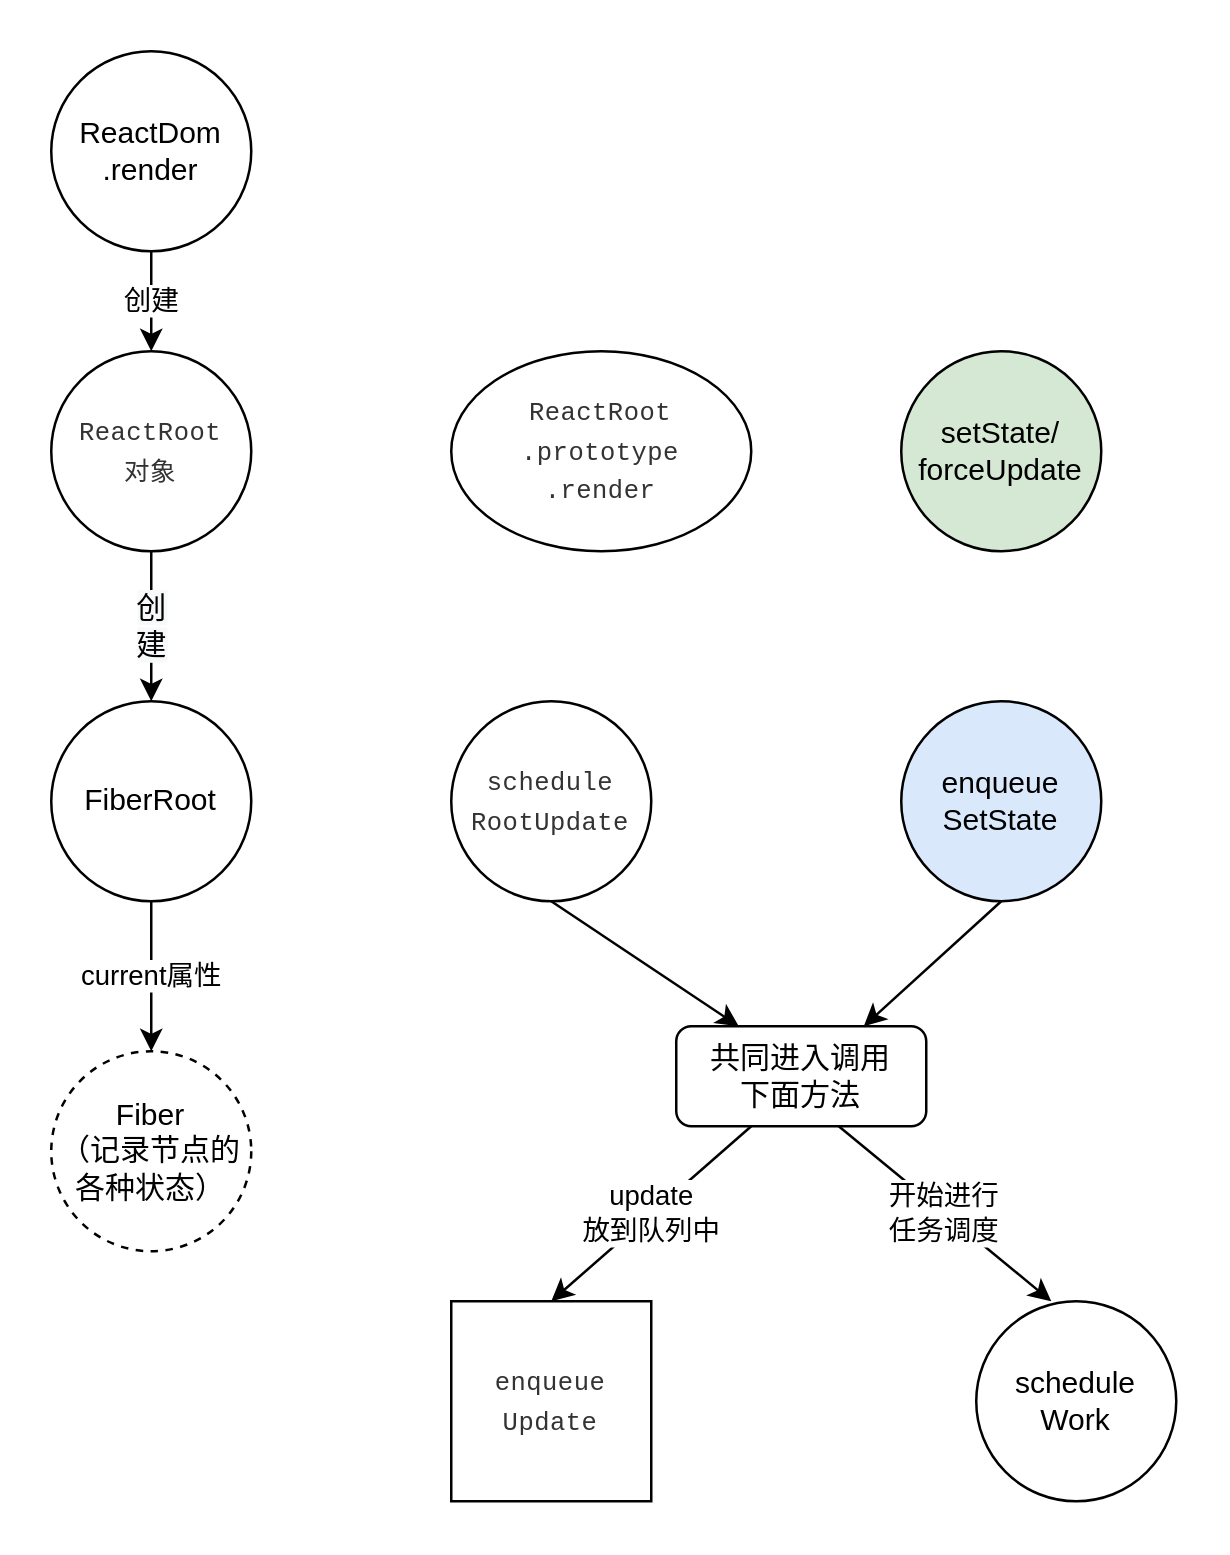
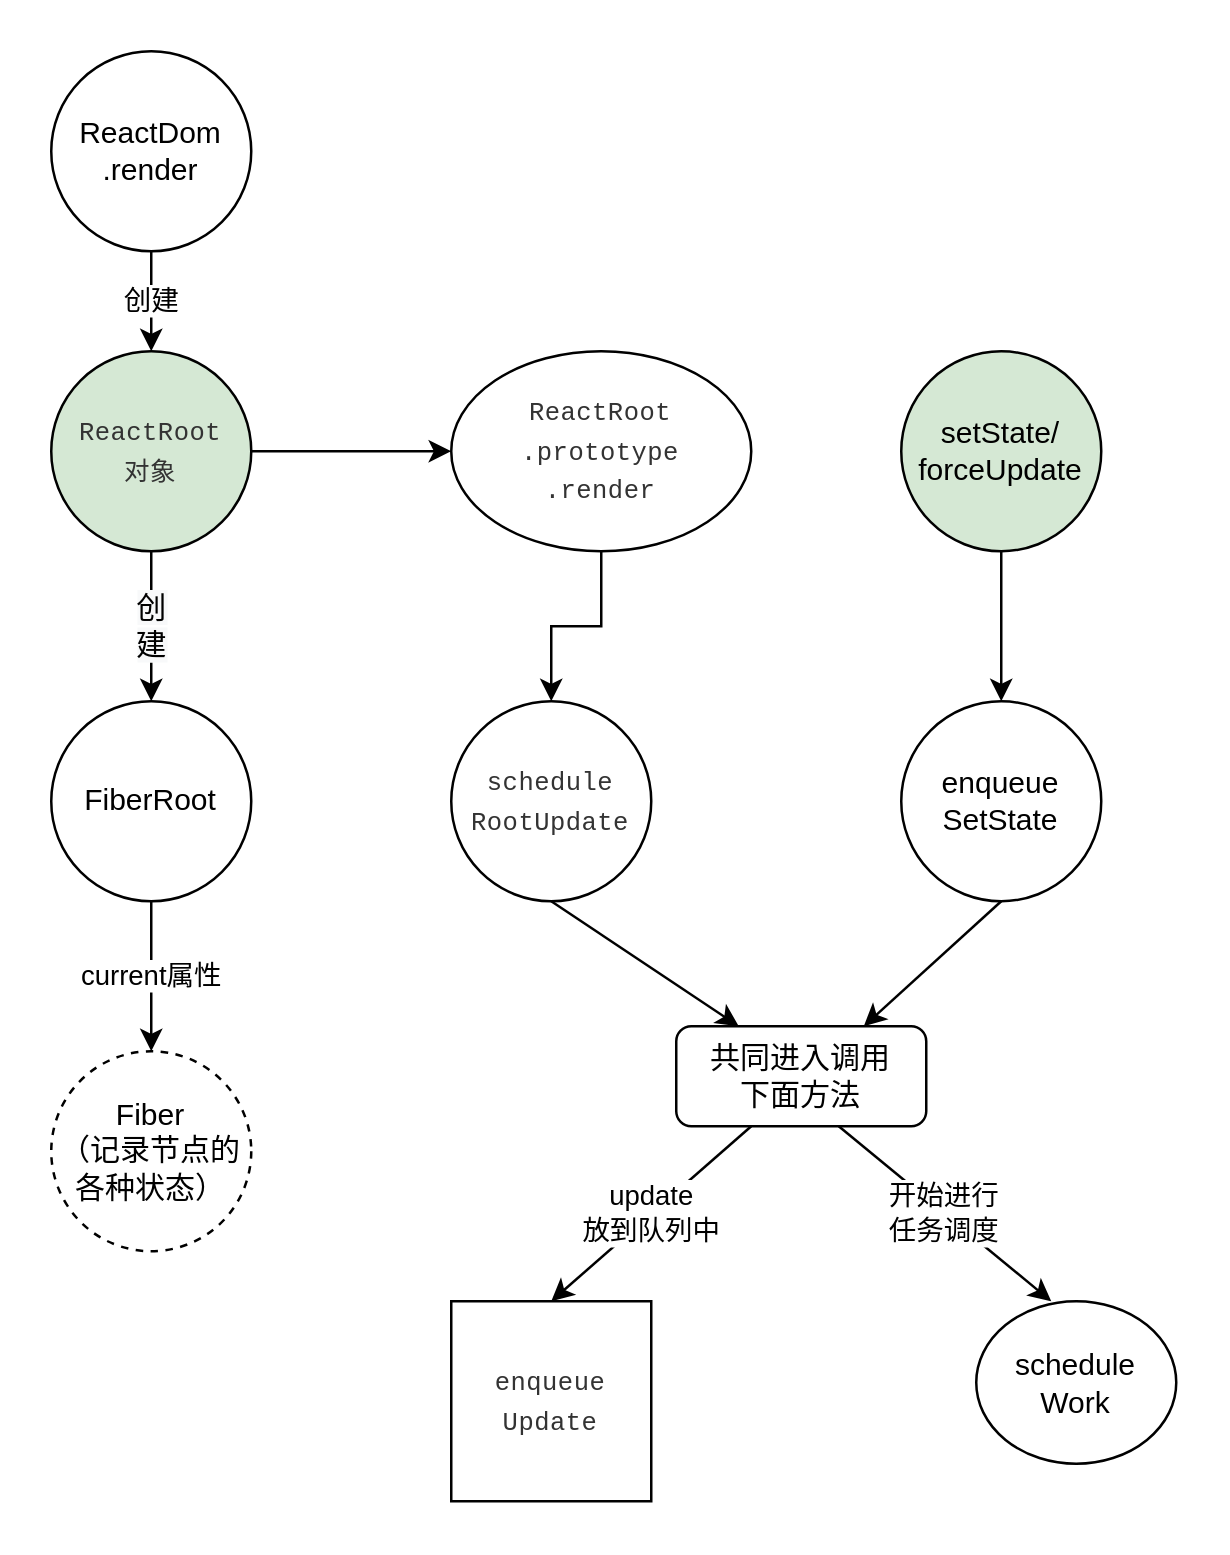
  <mxCell id="0" />
  <mxCell id="1" parent="0" />
- <mxCell id="3" value="&lt;div&gt;&lt;span style=&quot;font-size: 10.2px ; letter-spacing: 0.2px&quot;&gt;&lt;font color=&quot;#333333&quot; face=&quot;Consolas, Liberation Mono, Menlo, Courier, monospace&quot;&gt;ReactRoot&lt;/font&gt;&lt;/span&gt;&lt;/div&gt;&lt;div&gt;&lt;span style=&quot;font-size: 10.2px ; letter-spacing: 0.2px&quot;&gt;&lt;font color=&quot;#333333&quot; face=&quot;Consolas, Liberation Mono, Menlo, Courier, monospace&quot;&gt;对象&lt;/font&gt;&lt;/span&gt;&lt;/div&gt;" style="ellipse;whiteSpace=wrap;html=1;aspect=fixed;" vertex="1" parent="1"><mxGeometry x="20" y="140" width="80" height="80" as="geometry" /></mxCell>
+ <mxCell id="2" value="" style="edgeStyle=orthogonalEdgeStyle;rounded=0;orthogonalLoop=1;jettySize=auto;html=1;" edge="1" parent="1" source="3" target="5"><mxGeometry relative="1" as="geometry" /></mxCell>
+ <mxCell id="3" value="&lt;div&gt;&lt;span style=&quot;font-size: 10.2px ; letter-spacing: 0.2px&quot;&gt;&lt;font color=&quot;#333333&quot; face=&quot;Consolas, Liberation Mono, Menlo, Courier, monospace&quot;&gt;ReactRoot&lt;/font&gt;&lt;/span&gt;&lt;/div&gt;&lt;div&gt;&lt;span style=&quot;font-size: 10.2px ; letter-spacing: 0.2px&quot;&gt;&lt;font color=&quot;#333333&quot; face=&quot;Consolas, Liberation Mono, Menlo, Courier, monospace&quot;&gt;对象&lt;/font&gt;&lt;/span&gt;&lt;/div&gt;" style="ellipse;whiteSpace=wrap;html=1;aspect=fixed;fillColor=#d5e8d4;" vertex="1" parent="1"><mxGeometry x="20" y="140" width="80" height="80" as="geometry" /></mxCell>
+ <mxCell id="4" value="" style="edgeStyle=orthogonalEdgeStyle;rounded=0;orthogonalLoop=1;jettySize=auto;html=1;" edge="1" parent="1" source="5" target="6"><mxGeometry relative="1" as="geometry" /></mxCell>
  <mxCell id="5" value="&lt;font color=&quot;#333333&quot; face=&quot;Consolas, Liberation Mono, Menlo, Courier, monospace&quot;&gt;&lt;span style=&quot;font-size: 10.2px ; letter-spacing: 0.2px&quot;&gt;ReactRoot&lt;br&gt;.prototype&lt;br&gt;.render&lt;/span&gt;&lt;/font&gt;" style="ellipse;whiteSpace=wrap;html=1;aspect=fixed;" vertex="1" parent="1"><mxGeometry x="180" y="140" width="120" height="80" as="geometry" /></mxCell>
  <mxCell id="6" value="&lt;font color=&quot;#333333&quot; face=&quot;Consolas, Liberation Mono, Menlo, Courier, monospace&quot;&gt;&lt;span style=&quot;font-size: 10.2px ; letter-spacing: 0.2px&quot;&gt;schedule&lt;br&gt;RootUpdate&lt;/span&gt;&lt;/font&gt;" style="ellipse;whiteSpace=wrap;html=1;aspect=fixed;" vertex="1" parent="1"><mxGeometry x="180" y="280" width="80" height="80" as="geometry" /></mxCell>
  <mxCell id="7" value="&lt;font color=&quot;#333333&quot; face=&quot;Consolas, Liberation Mono, Menlo, Courier, monospace&quot;&gt;&lt;span style=&quot;font-size: 10.2px ; letter-spacing: 0.2px&quot;&gt;enqueue&lt;br&gt;Update&lt;/span&gt;&lt;/font&gt;" style="whiteSpace=wrap;html=1;aspect=fixed;rounded=0;" vertex="1" parent="1"><mxGeometry x="180" y="520" width="80" height="80" as="geometry" /></mxCell>
  <mxCell id="8" value="current属性" style="edgeStyle=orthogonalEdgeStyle;rounded=0;orthogonalLoop=1;jettySize=auto;html=1;" edge="1" parent="1" source="9" target="10"><mxGeometry relative="1" as="geometry" /></mxCell>
  <mxCell id="9" value="FiberRoot" style="ellipse;whiteSpace=wrap;html=1;aspect=fixed;" vertex="1" parent="1"><mxGeometry x="20" y="280" width="80" height="80" as="geometry" /></mxCell>
  <mxCell id="10" value="Fiber&lt;br&gt;（记录节点的各种状态）" style="ellipse;whiteSpace=wrap;html=1;aspect=fixed;dashed=1;" vertex="1" parent="1"><mxGeometry x="20" y="420" width="80" height="80" as="geometry" /></mxCell>
  <mxCell id="11" value="&lt;span style=&quot;white-space: normal&quot;&gt;ReactDom&lt;br&gt;.render&lt;/span&gt;" style="ellipse;whiteSpace=wrap;html=1;aspect=fixed;" vertex="1" parent="1"><mxGeometry x="20" y="20" width="80" height="80" as="geometry" /></mxCell>
  <mxCell id="12" value="创建" style="endArrow=classic;html=1;entryX=0.5;entryY=0;entryDx=0;entryDy=0;" edge="1" parent="1" target="3"><mxGeometry width="50" height="50" relative="1" as="geometry"><mxPoint x="60" y="100" as="sourcePoint" /><mxPoint x="110" y="50" as="targetPoint" /></mxGeometry></mxCell>
  <mxCell id="13" value="&lt;span style=&quot;font-size: 12px ; white-space: normal ; background-color: rgb(248 , 249 , 250)&quot;&gt;创建&lt;/span&gt;" style="endArrow=classic;html=1;" edge="1" parent="1"><mxGeometry width="50" height="50" relative="1" as="geometry"><mxPoint x="60" y="220" as="sourcePoint" /><mxPoint x="60" y="280" as="targetPoint" /></mxGeometry></mxCell>
- <mxCell id="14" value="schedule&lt;br&gt;Work" style="ellipse;whiteSpace=wrap;html=1;aspect=fixed;" vertex="1" parent="1"><mxGeometry x="390" y="520" width="80" height="80" as="geometry" /></mxCell>
+ <mxCell id="14" value="schedule&lt;br&gt;Work" style="ellipse;whiteSpace=wrap;html=1;aspect=fixed;" vertex="1" parent="1"><mxGeometry x="390" y="520" width="80" height="65" as="geometry" /></mxCell>
+ <mxCell id="15" value="" style="edgeStyle=orthogonalEdgeStyle;rounded=0;orthogonalLoop=1;jettySize=auto;html=1;" edge="1" parent="1" source="16" target="17"><mxGeometry relative="1" as="geometry" /></mxCell>
  <mxCell id="16" value="setState/&lt;br&gt;forceUpdate" style="ellipse;whiteSpace=wrap;html=1;aspect=fixed;fillColor=#d5e8d4;" vertex="1" parent="1"><mxGeometry x="360" y="140" width="80" height="80" as="geometry" /></mxCell>
- <mxCell id="17" value="enqueue&lt;br&gt;SetState" style="ellipse;whiteSpace=wrap;html=1;aspect=fixed;fillColor=#dae8fc;" vertex="1" parent="1"><mxGeometry x="360" y="280" width="80" height="80" as="geometry" /></mxCell>
+ <mxCell id="17" value="enqueue&lt;br&gt;SetState" style="ellipse;whiteSpace=wrap;html=1;aspect=fixed;" vertex="1" parent="1"><mxGeometry x="360" y="280" width="80" height="80" as="geometry" /></mxCell>
  <mxCell id="18" value="共同进入调用&lt;br&gt;下面方法" style="rounded=1;whiteSpace=wrap;html=1;" vertex="1" parent="1"><mxGeometry x="270" y="410" width="100" height="40" as="geometry" /></mxCell>
  <mxCell id="19" value="" style="endArrow=classic;html=1;entryX=0.25;entryY=0;entryDx=0;entryDy=0;" edge="1" parent="1" target="18"><mxGeometry width="50" height="50" relative="1" as="geometry"><mxPoint x="220" y="360" as="sourcePoint" /><mxPoint x="270" y="310" as="targetPoint" /></mxGeometry></mxCell>
  <mxCell id="20" value="" style="endArrow=classic;html=1;entryX=0.75;entryY=0;entryDx=0;entryDy=0;" edge="1" parent="1" target="18"><mxGeometry width="50" height="50" relative="1" as="geometry"><mxPoint x="400" y="360" as="sourcePoint" /><mxPoint x="450" y="310" as="targetPoint" /></mxGeometry></mxCell>
  <mxCell id="21" value="update&lt;br&gt;放到队列中" style="endArrow=classic;html=1;entryX=0.5;entryY=0;entryDx=0;entryDy=0;" edge="1" parent="1" target="7"><mxGeometry width="50" height="50" relative="1" as="geometry"><mxPoint x="300" y="450" as="sourcePoint" /><mxPoint x="300" y="500" as="targetPoint" /></mxGeometry></mxCell>
  <mxCell id="22" value="开始进行&lt;br&gt;任务调度" style="endArrow=classic;html=1;entryX=0.375;entryY=0;entryDx=0;entryDy=0;entryPerimeter=0;" edge="1" parent="1" target="14"><mxGeometry width="50" height="50" relative="1" as="geometry"><mxPoint x="335" y="450" as="sourcePoint" /><mxPoint x="385" y="400" as="targetPoint" /></mxGeometry></mxCell>
